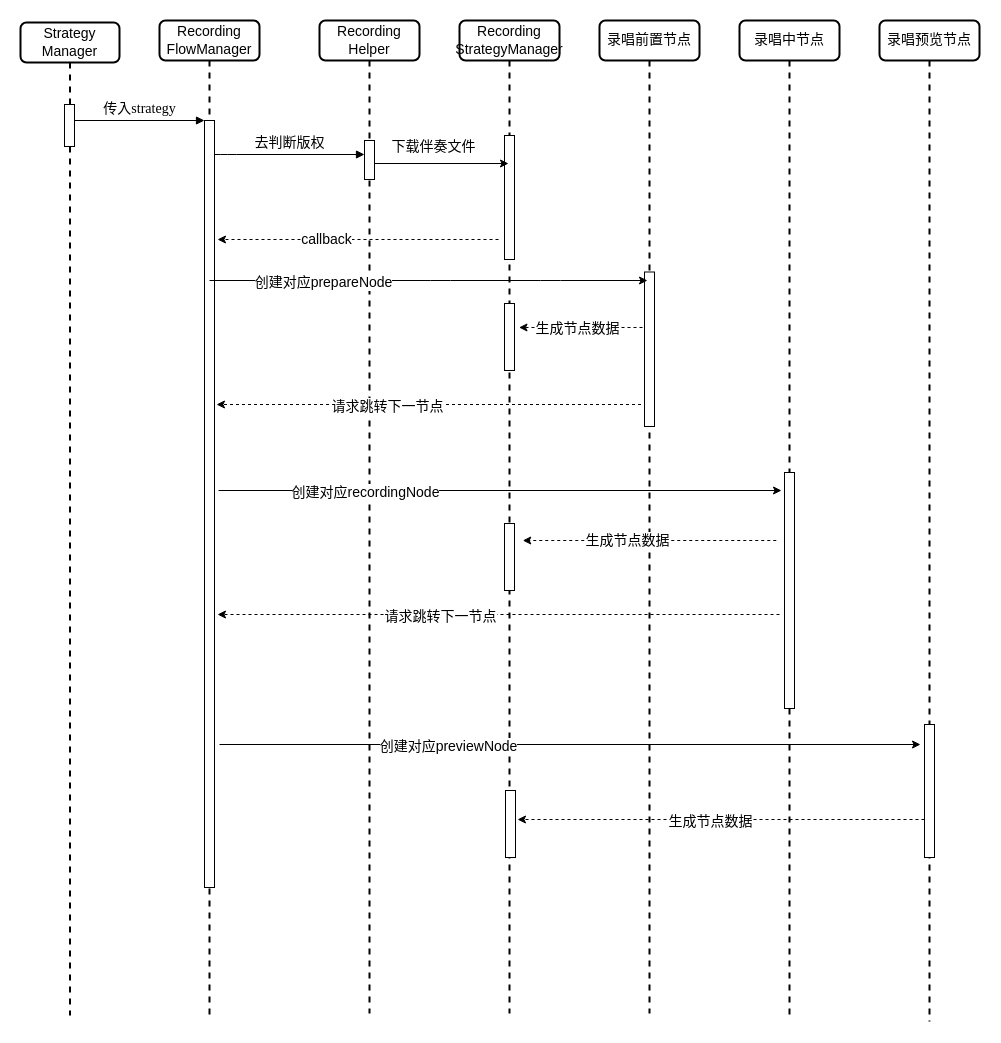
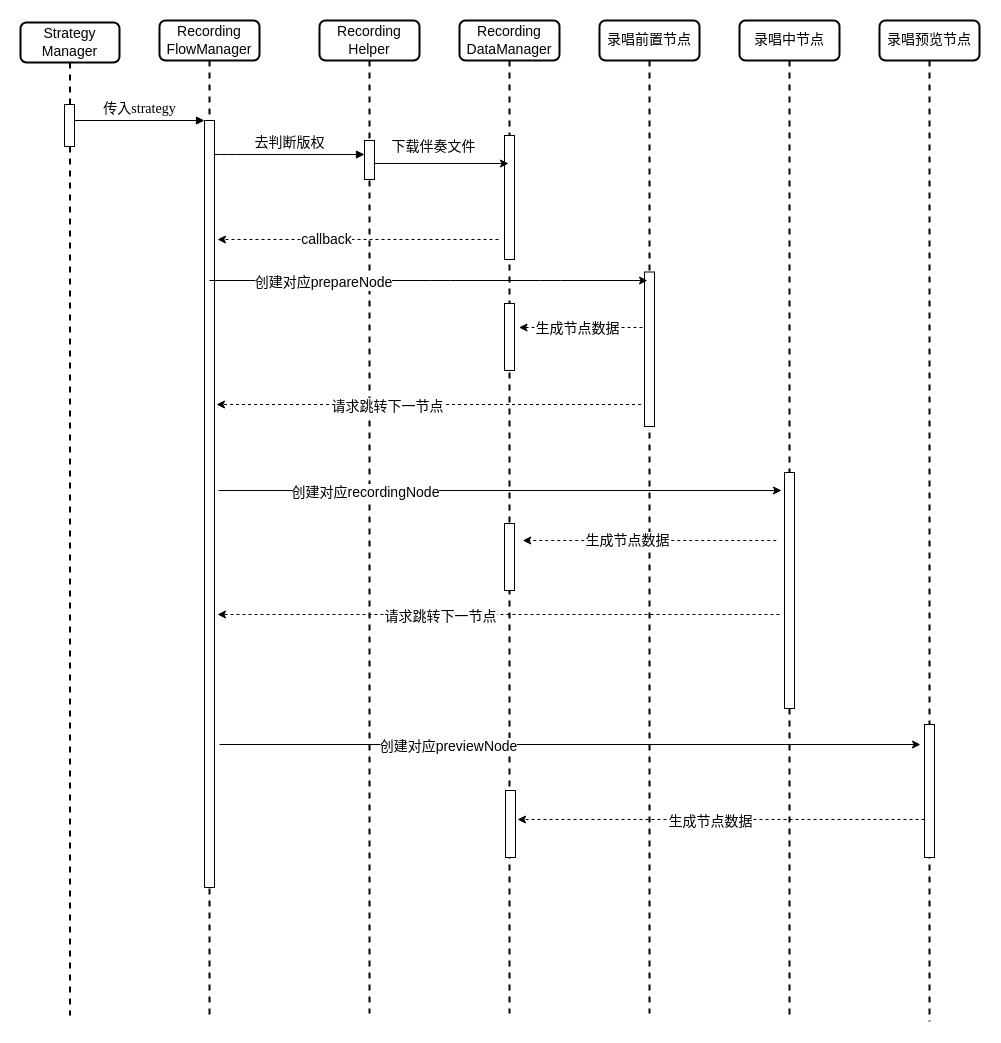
  <mxCell id="0" />
  <mxCell id="1" parent="0" />
  <mxCell id="2" value="&lt;span style=&quot;font-family: &amp;#34;helvetica&amp;#34;&quot;&gt;Recording&lt;/span&gt;&lt;br style=&quot;font-family: &amp;#34;helvetica&amp;#34;&quot;&gt;&lt;span style=&quot;font-family: &amp;#34;helvetica&amp;#34;&quot;&gt;FlowManager&lt;/span&gt;" style="shape=umlLifeline;perimeter=lifelinePerimeter;whiteSpace=wrap;html=1;container=1;collapsible=0;recursiveResize=0;outlineConnect=0;rounded=1;shadow=0;comic=0;labelBackgroundColor=none;strokeWidth=2;fontFamily=Verdana;fontSize=14;align=center;" parent="1" vertex="1"><mxGeometry x="159" y="20" width="100" height="995" as="geometry" /></mxCell>
  <mxCell id="3" value="" style="html=1;points=[];perimeter=orthogonalPerimeter;rounded=0;shadow=0;comic=0;labelBackgroundColor=none;strokeWidth=1;fontFamily=Verdana;fontSize=14;align=center;" parent="2" vertex="1"><mxGeometry x="45" y="100" width="10" height="767" as="geometry" /></mxCell>
  <mxCell id="4" value="&lt;span style=&quot;font-family: &amp;#34;helvetica&amp;#34;&quot;&gt;Recording&lt;/span&gt;&lt;br style=&quot;font-family: &amp;#34;helvetica&amp;#34;&quot;&gt;&lt;span style=&quot;font-family: &amp;#34;helvetica&amp;#34;&quot;&gt;Helper&lt;/span&gt;" style="shape=umlLifeline;perimeter=lifelinePerimeter;whiteSpace=wrap;html=1;container=1;collapsible=0;recursiveResize=0;outlineConnect=0;rounded=1;shadow=0;comic=0;labelBackgroundColor=none;strokeWidth=2;fontFamily=Verdana;fontSize=14;align=center;" parent="1" vertex="1"><mxGeometry x="319" y="20" width="100" height="993" as="geometry" /></mxCell>
  <mxCell id="5" value="" style="html=1;points=[];perimeter=orthogonalPerimeter;rounded=0;shadow=0;comic=0;labelBackgroundColor=none;strokeWidth=1;fontFamily=Verdana;fontSize=14;align=center;" parent="4" vertex="1"><mxGeometry x="45" y="120" width="10" height="39" as="geometry" /></mxCell>
- <mxCell id="6" value="&lt;span style=&quot;font-family: &amp;#34;helvetica&amp;#34;&quot;&gt;Recording&lt;/span&gt;&lt;br style=&quot;font-family: &amp;#34;helvetica&amp;#34;&quot;&gt;&lt;span style=&quot;font-family: &amp;#34;helvetica&amp;#34;&quot;&gt;StrategyManager&lt;/span&gt;" style="shape=umlLifeline;perimeter=lifelinePerimeter;whiteSpace=wrap;html=1;container=1;collapsible=0;recursiveResize=0;outlineConnect=0;rounded=1;shadow=0;comic=0;labelBackgroundColor=none;strokeWidth=2;fontFamily=Verdana;fontSize=14;align=center;" parent="1" vertex="1"><mxGeometry x="459" y="20" width="100" height="993" as="geometry" /></mxCell>
+ <mxCell id="6" value="&lt;span style=&quot;font-family: &amp;#34;helvetica&amp;#34;&quot;&gt;Recording&lt;/span&gt;&lt;br style=&quot;font-family: &amp;#34;helvetica&amp;#34;&quot;&gt;&lt;span style=&quot;font-family: &amp;#34;helvetica&amp;#34;&quot;&gt;DataManager&lt;/span&gt;" style="shape=umlLifeline;perimeter=lifelinePerimeter;whiteSpace=wrap;html=1;container=1;collapsible=0;recursiveResize=0;outlineConnect=0;rounded=1;shadow=0;comic=0;labelBackgroundColor=none;strokeWidth=2;fontFamily=Verdana;fontSize=14;align=center;" parent="1" vertex="1"><mxGeometry x="459" y="20" width="100" height="993" as="geometry" /></mxCell>
  <mxCell id="7" value="&lt;span style=&quot;text-align: left&quot;&gt;录唱前置节点&lt;/span&gt;" style="shape=umlLifeline;perimeter=lifelinePerimeter;whiteSpace=wrap;html=1;container=1;collapsible=0;recursiveResize=0;outlineConnect=0;rounded=1;shadow=0;comic=0;labelBackgroundColor=none;strokeWidth=2;fontFamily=Verdana;fontSize=14;align=center;" parent="1" vertex="1"><mxGeometry x="599" y="20" width="100" height="993" as="geometry" /></mxCell>
  <mxCell id="8" value="&lt;span style=&quot;text-align: left&quot;&gt;录唱中节点&lt;/span&gt;" style="shape=umlLifeline;perimeter=lifelinePerimeter;whiteSpace=wrap;html=1;container=1;collapsible=0;recursiveResize=0;outlineConnect=0;rounded=1;shadow=0;comic=0;labelBackgroundColor=none;strokeWidth=2;fontFamily=Verdana;fontSize=14;align=center;" parent="1" vertex="1"><mxGeometry x="739" y="20" width="100" height="996" as="geometry" /></mxCell>
  <mxCell id="9" value="&lt;span style=&quot;text-align: left&quot;&gt;录唱预览节点&lt;/span&gt;" style="shape=umlLifeline;perimeter=lifelinePerimeter;whiteSpace=wrap;html=1;container=1;collapsible=0;recursiveResize=0;outlineConnect=0;rounded=1;shadow=0;comic=0;labelBackgroundColor=none;strokeWidth=2;fontFamily=Verdana;fontSize=14;align=center;" parent="1" vertex="1"><mxGeometry x="879" y="20" width="100" height="1001" as="geometry" /></mxCell>
  <mxCell id="10" value="" style="endArrow=classic;html=1;fontSize=14;" edge="1" parent="9"><mxGeometry width="50" height="50" relative="1" as="geometry"><mxPoint x="-660" y="724" as="sourcePoint" /><mxPoint x="41" y="724" as="targetPoint" /><Array as="points"><mxPoint x="-428.5" y="724" /><mxPoint x="-318.5" y="724" /></Array></mxGeometry></mxCell>
  <mxCell id="11" value="创建对应previewNode" style="edgeLabel;html=1;align=center;verticalAlign=middle;resizable=0;points=[];fontSize=14;" vertex="1" connectable="0" parent="10"><mxGeometry x="-0.482" y="-1" relative="1" as="geometry"><mxPoint x="46" as="offset" /></mxGeometry></mxCell>
  <mxCell id="12" value="" style="html=1;points=[];perimeter=orthogonalPerimeter;rounded=0;shadow=0;comic=0;labelBackgroundColor=none;strokeColor=#000000;strokeWidth=1;fillColor=#FFFFFF;fontFamily=Verdana;fontSize=14;fontColor=#000000;align=center;" parent="9" vertex="1"><mxGeometry x="45" y="704" width="10" height="133" as="geometry" /></mxCell>
  <mxCell id="13" value="" style="endArrow=classic;html=1;fontSize=14;dashed=1;" edge="1" parent="9"><mxGeometry width="50" height="50" relative="1" as="geometry"><mxPoint x="45" y="799" as="sourcePoint" /><mxPoint x="-362" y="799" as="targetPoint" /></mxGeometry></mxCell>
  <mxCell id="14" value="生成节点数据" style="edgeLabel;html=1;align=center;verticalAlign=middle;resizable=0;points=[];fontSize=14;" vertex="1" connectable="0" parent="13"><mxGeometry x="0.254" y="1" relative="1" as="geometry"><mxPoint x="40" as="offset" /></mxGeometry></mxCell>
  <mxCell id="15" value="&lt;span style=&quot;font-family: &amp;#34;helvetica&amp;#34;&quot;&gt;Strategy&lt;/span&gt;&lt;br style=&quot;font-family: &amp;#34;helvetica&amp;#34;&quot;&gt;&lt;span style=&quot;font-family: &amp;#34;helvetica&amp;#34;&quot;&gt;Manager&lt;/span&gt;" style="shape=umlLifeline;perimeter=lifelinePerimeter;whiteSpace=wrap;html=1;container=0;collapsible=0;recursiveResize=0;outlineConnect=0;rounded=1;shadow=0;comic=0;labelBackgroundColor=none;strokeWidth=2;fontFamily=Verdana;fontSize=14;align=center;" parent="1" vertex="1"><mxGeometry x="20" y="22" width="99" height="993" as="geometry" /></mxCell>
  <mxCell id="16" value="" style="html=1;points=[];perimeter=orthogonalPerimeter;rounded=0;shadow=0;comic=0;labelBackgroundColor=none;strokeWidth=1;fontFamily=Verdana;fontSize=14;align=center;" parent="1" vertex="1"><mxGeometry x="644" y="271.5" width="10" height="154.5" as="geometry" /></mxCell>
  <mxCell id="17" value="传入strategy" style="html=1;verticalAlign=bottom;endArrow=block;entryX=0;entryY=0;labelBackgroundColor=none;fontFamily=Verdana;fontSize=14;edgeStyle=elbowEdgeStyle;elbow=vertical;" parent="1" source="40" target="3" edge="1"><mxGeometry relative="1" as="geometry"><mxPoint x="139" y="130" as="sourcePoint" /></mxGeometry></mxCell>
  <mxCell id="18" value="去判断版权" style="html=1;verticalAlign=bottom;endArrow=block;labelBackgroundColor=none;fontFamily=Verdana;fontSize=14;edgeStyle=elbowEdgeStyle;elbow=vertical;" parent="1" source="3" edge="1"><mxGeometry relative="1" as="geometry"><mxPoint x="289" y="140" as="sourcePoint" /><mxPoint x="364" y="154" as="targetPoint" /><Array as="points"><mxPoint x="226" y="154" /></Array></mxGeometry></mxCell>
  <mxCell id="19" value="" style="endArrow=classic;html=1;fontSize=14;" edge="1" parent="1" source="2"><mxGeometry width="50" height="50" relative="1" as="geometry"><mxPoint x="683" y="368" as="sourcePoint" /><mxPoint x="647" y="280" as="targetPoint" /><Array as="points"><mxPoint x="440" y="280" /><mxPoint x="550" y="280" /></Array></mxGeometry></mxCell>
  <mxCell id="20" value="创建对应prepareNode" style="edgeLabel;html=1;align=center;verticalAlign=middle;resizable=0;points=[];fontSize=14;" vertex="1" connectable="0" parent="19"><mxGeometry x="-0.482" y="-1" relative="1" as="geometry"><mxPoint as="offset" /></mxGeometry></mxCell>
  <mxCell id="21" value="" style="html=1;points=[];perimeter=orthogonalPerimeter;rounded=0;shadow=0;comic=0;labelBackgroundColor=none;strokeWidth=1;fontFamily=Verdana;fontSize=14;align=center;" vertex="1" parent="1"><mxGeometry x="504" y="135" width="10" height="124" as="geometry" /></mxCell>
  <mxCell id="22" value="下载伴奏文件" style="text;html=1;align=center;verticalAlign=middle;resizable=0;points=[];autosize=1;strokeColor=none;fontSize=14;" vertex="1" parent="1"><mxGeometry x="386" y="135" width="94" height="21" as="geometry" /></mxCell>
  <mxCell id="23" value="" style="endArrow=classic;html=1;fontSize=14;exitX=1;exitY=0.59;exitDx=0;exitDy=0;exitPerimeter=0;" edge="1" parent="1" source="5" target="6"><mxGeometry width="50" height="50" relative="1" as="geometry"><mxPoint x="683" y="368" as="sourcePoint" /><mxPoint x="502" y="166" as="targetPoint" /></mxGeometry></mxCell>
  <mxCell id="24" value="" style="endArrow=classic;html=1;fontSize=14;dashed=1;entryX=1.45;entryY=0.358;entryDx=0;entryDy=0;entryPerimeter=0;" edge="1" parent="1" target="26"><mxGeometry width="50" height="50" relative="1" as="geometry"><mxPoint x="642" y="327" as="sourcePoint" /><mxPoint x="551" y="343" as="targetPoint" /></mxGeometry></mxCell>
  <mxCell id="25" value="生成节点数据" style="edgeLabel;html=1;align=center;verticalAlign=middle;resizable=0;points=[];fontSize=14;" vertex="1" connectable="0" parent="24"><mxGeometry x="0.254" y="1" relative="1" as="geometry"><mxPoint x="12" as="offset" /></mxGeometry></mxCell>
  <mxCell id="26" value="" style="html=1;points=[];perimeter=orthogonalPerimeter;rounded=0;shadow=0;comic=0;labelBackgroundColor=none;strokeWidth=1;fontFamily=Verdana;fontSize=14;align=center;" vertex="1" parent="1"><mxGeometry x="504" y="303" width="10" height="67" as="geometry" /></mxCell>
  <mxCell id="27" value="" style="html=1;points=[];perimeter=orthogonalPerimeter;rounded=0;shadow=0;comic=0;labelBackgroundColor=none;strokeWidth=1;fontFamily=Verdana;fontSize=14;align=center;" vertex="1" parent="1"><mxGeometry x="784" y="472" width="10" height="236" as="geometry" /></mxCell>
  <mxCell id="28" value="" style="endArrow=classic;html=1;fontSize=14;dashed=1;" edge="1" parent="1"><mxGeometry width="50" height="50" relative="1" as="geometry"><mxPoint x="775.75" y="540" as="sourcePoint" /><mxPoint x="522.25" y="540" as="targetPoint" /></mxGeometry></mxCell>
  <mxCell id="29" value="生成节点数据" style="edgeLabel;html=1;align=center;verticalAlign=middle;resizable=0;points=[];fontSize=14;" vertex="1" connectable="0" parent="28"><mxGeometry x="0.254" y="1" relative="1" as="geometry"><mxPoint x="10" y="-2" as="offset" /></mxGeometry></mxCell>
  <mxCell id="30" value="" style="html=1;points=[];perimeter=orthogonalPerimeter;rounded=0;shadow=0;comic=0;labelBackgroundColor=none;strokeWidth=1;fontFamily=Verdana;fontSize=14;align=center;" vertex="1" parent="1"><mxGeometry x="504" y="523" width="10" height="67" as="geometry" /></mxCell>
  <mxCell id="31" value="" style="endArrow=classic;html=1;fontSize=14;dashed=1;" edge="1" parent="1"><mxGeometry width="50" height="50" relative="1" as="geometry"><mxPoint x="498" y="239" as="sourcePoint" /><mxPoint x="217" y="239" as="targetPoint" /></mxGeometry></mxCell>
  <mxCell id="32" value="callback" style="edgeLabel;html=1;align=center;verticalAlign=middle;resizable=0;points=[];fontSize=14;" vertex="1" connectable="0" parent="31"><mxGeometry x="0.254" y="1" relative="1" as="geometry"><mxPoint x="3" y="-2" as="offset" /></mxGeometry></mxCell>
  <mxCell id="33" value="" style="endArrow=classic;html=1;fontSize=14;dashed=1;" edge="1" parent="1"><mxGeometry width="50" height="50" relative="1" as="geometry"><mxPoint x="640.5" y="404" as="sourcePoint" /><mxPoint x="216" y="404" as="targetPoint" /></mxGeometry></mxCell>
  <mxCell id="34" value="请求跳转下一节点" style="edgeLabel;html=1;align=center;verticalAlign=middle;resizable=0;points=[];fontSize=14;" vertex="1" connectable="0" parent="33"><mxGeometry x="0.254" y="1" relative="1" as="geometry"><mxPoint x="12" as="offset" /></mxGeometry></mxCell>
  <mxCell id="35" value="" style="endArrow=classic;html=1;fontSize=14;" edge="1" parent="1"><mxGeometry width="50" height="50" relative="1" as="geometry"><mxPoint x="218" y="490" as="sourcePoint" /><mxPoint x="781" y="490" as="targetPoint" /><Array as="points"><mxPoint x="449.5" y="490" /><mxPoint x="559.5" y="490" /></Array></mxGeometry></mxCell>
  <mxCell id="36" value="创建对应recordingNode" style="edgeLabel;html=1;align=center;verticalAlign=middle;resizable=0;points=[];fontSize=14;" vertex="1" connectable="0" parent="35"><mxGeometry x="-0.482" y="-1" relative="1" as="geometry"><mxPoint as="offset" /></mxGeometry></mxCell>
  <mxCell id="37" value="" style="endArrow=classic;html=1;fontSize=14;dashed=1;" edge="1" parent="1"><mxGeometry width="50" height="50" relative="1" as="geometry"><mxPoint x="779" y="614" as="sourcePoint" /><mxPoint x="217" y="614" as="targetPoint" /></mxGeometry></mxCell>
  <mxCell id="38" value="请求跳转下一节点" style="edgeLabel;html=1;align=center;verticalAlign=middle;resizable=0;points=[];fontSize=14;" vertex="1" connectable="0" parent="37"><mxGeometry x="0.254" y="1" relative="1" as="geometry"><mxPoint x="12" as="offset" /></mxGeometry></mxCell>
  <mxCell id="39" value="" style="html=1;points=[];perimeter=orthogonalPerimeter;rounded=0;shadow=0;comic=0;labelBackgroundColor=none;strokeWidth=1;fontFamily=Verdana;fontSize=14;align=center;" vertex="1" parent="1"><mxGeometry x="505" y="790" width="10" height="67" as="geometry" /></mxCell>
  <mxCell id="40" value="" style="html=1;points=[];perimeter=orthogonalPerimeter;rounded=0;shadow=0;comic=0;labelBackgroundColor=none;strokeWidth=1;fontFamily=Verdana;fontSize=14;align=center;" parent="1" vertex="1"><mxGeometry x="64" y="104" width="10" height="42" as="geometry" /></mxCell>
